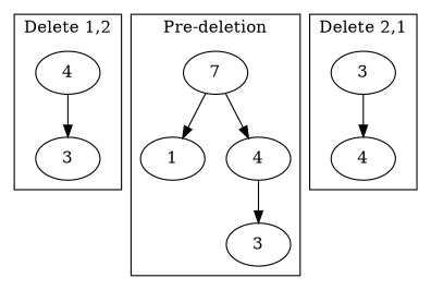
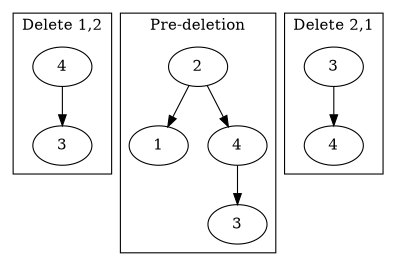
  digraph {
    n1 [label=3]
    n2 [label=4]
    n3 [label=1]
-   n4 [label=7]
+   n4 [label=2]
    n5 [label=4]
    n6 [label=3]
    n7 [label=3]
    n8 [label=4]
    subgraph cluster_1 {
      label="Delete 1,2"
      n1
      n2
    }
    subgraph cluster_2 {
      label="Pre-deletion"
      n3
      n4
      n5
      n6
    }
    subgraph cluster_3 {
      label="Delete 2,1"
      n7
      n8
    }
    n2 -> n1
    n4 -> n3
    n4 -> n5
    n5 -> n6
    n7 -> n8
  }
